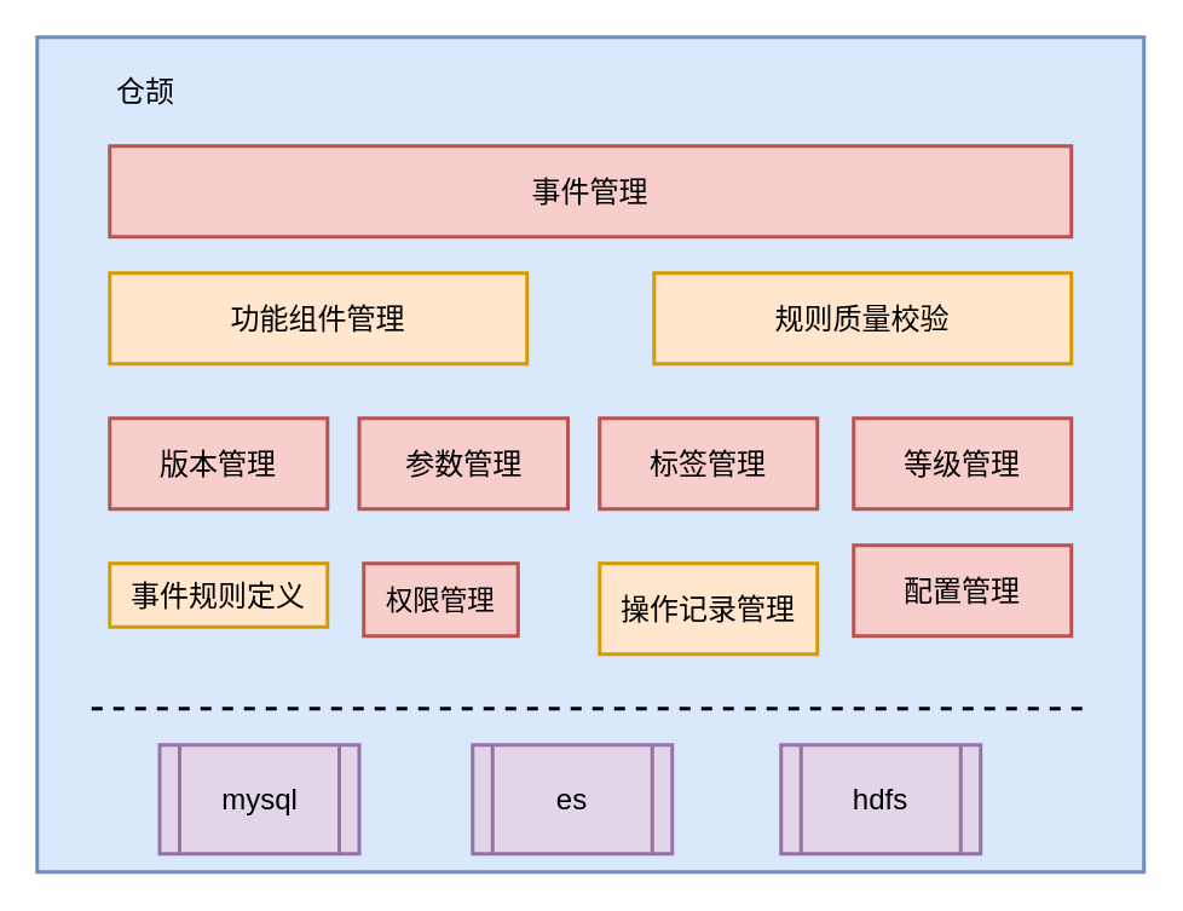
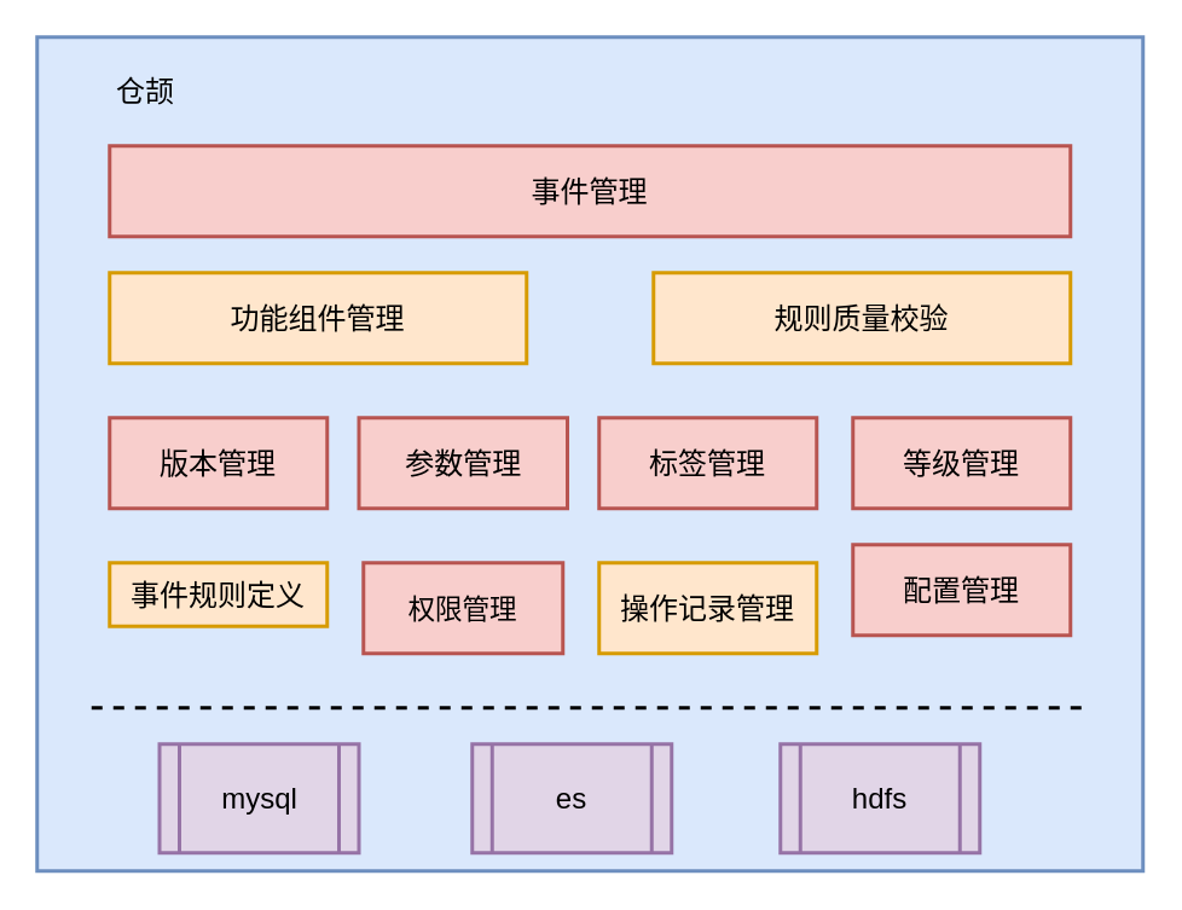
  <mxCell id="0" />
  <mxCell id="1" parent="0" />
  <mxCell id="2" value="" style="rounded=0;whiteSpace=wrap;html=1;strokeWidth=2;fillColor=#dae8fc;strokeColor=#6c8ebf;" parent="1" vertex="1"><mxGeometry x="20" y="20" width="610" height="460" as="geometry" /></mxCell>
  <mxCell id="3" value="&lt;font style=&quot;font-size: 16px&quot;&gt;事件管理&lt;/font&gt;" style="rounded=0;whiteSpace=wrap;html=1;strokeWidth=2;fillColor=#f8cecc;strokeColor=#b85450;" parent="1" vertex="1"><mxGeometry x="60" y="80" width="530" height="50" as="geometry" /></mxCell>
  <mxCell id="4" value="&lt;font style=&quot;font-size: 16px&quot;&gt;功能组件管理&lt;/font&gt;" style="rounded=0;whiteSpace=wrap;html=1;strokeWidth=2;fillColor=#ffe6cc;strokeColor=#d79b00;" parent="1" vertex="1"><mxGeometry x="60" y="150" width="230" height="50" as="geometry" /></mxCell>
  <mxCell id="5" value="&lt;font style=&quot;font-size: 16px&quot;&gt;规则质量校验&lt;/font&gt;" style="rounded=0;whiteSpace=wrap;html=1;strokeWidth=2;fillColor=#ffe6cc;strokeColor=#d79b00;" parent="1" vertex="1"><mxGeometry x="360" y="150" width="230" height="50" as="geometry" /></mxCell>
  <mxCell id="6" value="&lt;font style=&quot;font-size: 16px&quot;&gt;版本管理&lt;/font&gt;" style="rounded=0;whiteSpace=wrap;html=1;strokeWidth=2;fillColor=#f8cecc;strokeColor=#b85450;" parent="1" vertex="1"><mxGeometry x="60" y="230" width="120" height="50" as="geometry" /></mxCell>
  <mxCell id="7" value="&lt;font style=&quot;font-size: 16px&quot;&gt;参数管理&lt;/font&gt;" style="rounded=0;whiteSpace=wrap;html=1;strokeWidth=2;fillColor=#f8cecc;strokeColor=#b85450;" parent="1" vertex="1"><mxGeometry x="197.5" y="230" width="115" height="50" as="geometry" /></mxCell>
  <mxCell id="8" value="&lt;font style=&quot;font-size: 16px&quot;&gt;标签管理&lt;/font&gt;" style="rounded=0;whiteSpace=wrap;html=1;strokeWidth=2;fillColor=#f8cecc;strokeColor=#b85450;" parent="1" vertex="1"><mxGeometry x="330" y="230" width="120" height="50" as="geometry" /></mxCell>
  <mxCell id="9" value="&lt;font style=&quot;font-size: 16px&quot;&gt;事件规则定义&lt;/font&gt;" style="rounded=0;whiteSpace=wrap;html=1;strokeWidth=2;fillColor=#ffe6cc;strokeColor=#d79b00;" parent="1" vertex="1"><mxGeometry x="60" y="310" width="120" height="35" as="geometry" /></mxCell>
- <mxCell id="10" value="&lt;font style=&quot;font-size: 15px&quot;&gt;权限管理&lt;/font&gt;" style="rounded=0;whiteSpace=wrap;html=1;strokeWidth=2;fillColor=#f8cecc;strokeColor=#b85450;" parent="1" vertex="1"><mxGeometry x="200" y="310" width="85" height="40" as="geometry" /></mxCell>
+ <mxCell id="10" value="&lt;font style=&quot;font-size: 15px&quot;&gt;权限管理&lt;/font&gt;" style="rounded=0;whiteSpace=wrap;html=1;strokeWidth=2;fillColor=#f8cecc;strokeColor=#b85450;" parent="1" vertex="1"><mxGeometry x="200" y="310" width="110" height="50" as="geometry" /></mxCell>
  <mxCell id="11" value="&lt;font style=&quot;font-size: 16px&quot;&gt;操作记录管理&lt;/font&gt;" style="rounded=0;whiteSpace=wrap;html=1;strokeWidth=2;fillColor=#ffe6cc;strokeColor=#d79b00;" parent="1" vertex="1"><mxGeometry x="330" y="310" width="120" height="50" as="geometry" /></mxCell>
  <mxCell id="12" value="" style="endArrow=none;html=1;strokeWidth=2;dashed=1;" parent="1" edge="1"><mxGeometry width="50" height="50" relative="1" as="geometry"><mxPoint x="50" y="390" as="sourcePoint" /><mxPoint x="600" y="390" as="targetPoint" /></mxGeometry></mxCell>
  <mxCell id="13" value="&lt;font style=&quot;font-size: 16px&quot;&gt;仓颉&lt;/font&gt;" style="text;html=1;strokeColor=none;fillColor=none;align=center;verticalAlign=middle;whiteSpace=wrap;rounded=0;" parent="1" vertex="1"><mxGeometry x="60" y="40" width="40" height="20" as="geometry" /></mxCell>
  <mxCell id="14" value="&lt;font style=&quot;font-size: 16px&quot;&gt;mysql&lt;/font&gt;" style="shape=process;whiteSpace=wrap;html=1;backgroundOutline=1;strokeWidth=2;fillColor=#e1d5e7;strokeColor=#9673a6;" parent="1" vertex="1"><mxGeometry x="87.5" y="410" width="110" height="60" as="geometry" /></mxCell>
  <mxCell id="15" value="&lt;span style=&quot;font-size: 16px&quot;&gt;es&lt;/span&gt;" style="shape=process;whiteSpace=wrap;html=1;backgroundOutline=1;strokeWidth=2;fillColor=#e1d5e7;strokeColor=#9673a6;" parent="1" vertex="1"><mxGeometry x="260" y="410" width="110" height="60" as="geometry" /></mxCell>
  <mxCell id="16" value="&lt;span style=&quot;font-size: 16px&quot;&gt;hdfs&lt;/span&gt;" style="shape=process;whiteSpace=wrap;html=1;backgroundOutline=1;strokeWidth=2;fillColor=#e1d5e7;strokeColor=#9673a6;" parent="1" vertex="1"><mxGeometry x="430" y="410" width="110" height="60" as="geometry" /></mxCell>
  <mxCell id="17" value="&lt;font style=&quot;font-size: 16px&quot;&gt;等级管理&lt;/font&gt;" style="rounded=0;whiteSpace=wrap;html=1;strokeWidth=2;fillColor=#f8cecc;strokeColor=#b85450;" parent="1" vertex="1"><mxGeometry x="470" y="230" width="120" height="50" as="geometry" /></mxCell>
  <mxCell id="18" value="&lt;font style=&quot;font-size: 16px&quot;&gt;配置管理&lt;/font&gt;" style="rounded=0;whiteSpace=wrap;html=1;strokeWidth=2;fillColor=#f8cecc;strokeColor=#b85450;" parent="1" vertex="1"><mxGeometry x="470" y="300" width="120" height="50" as="geometry" /></mxCell>
